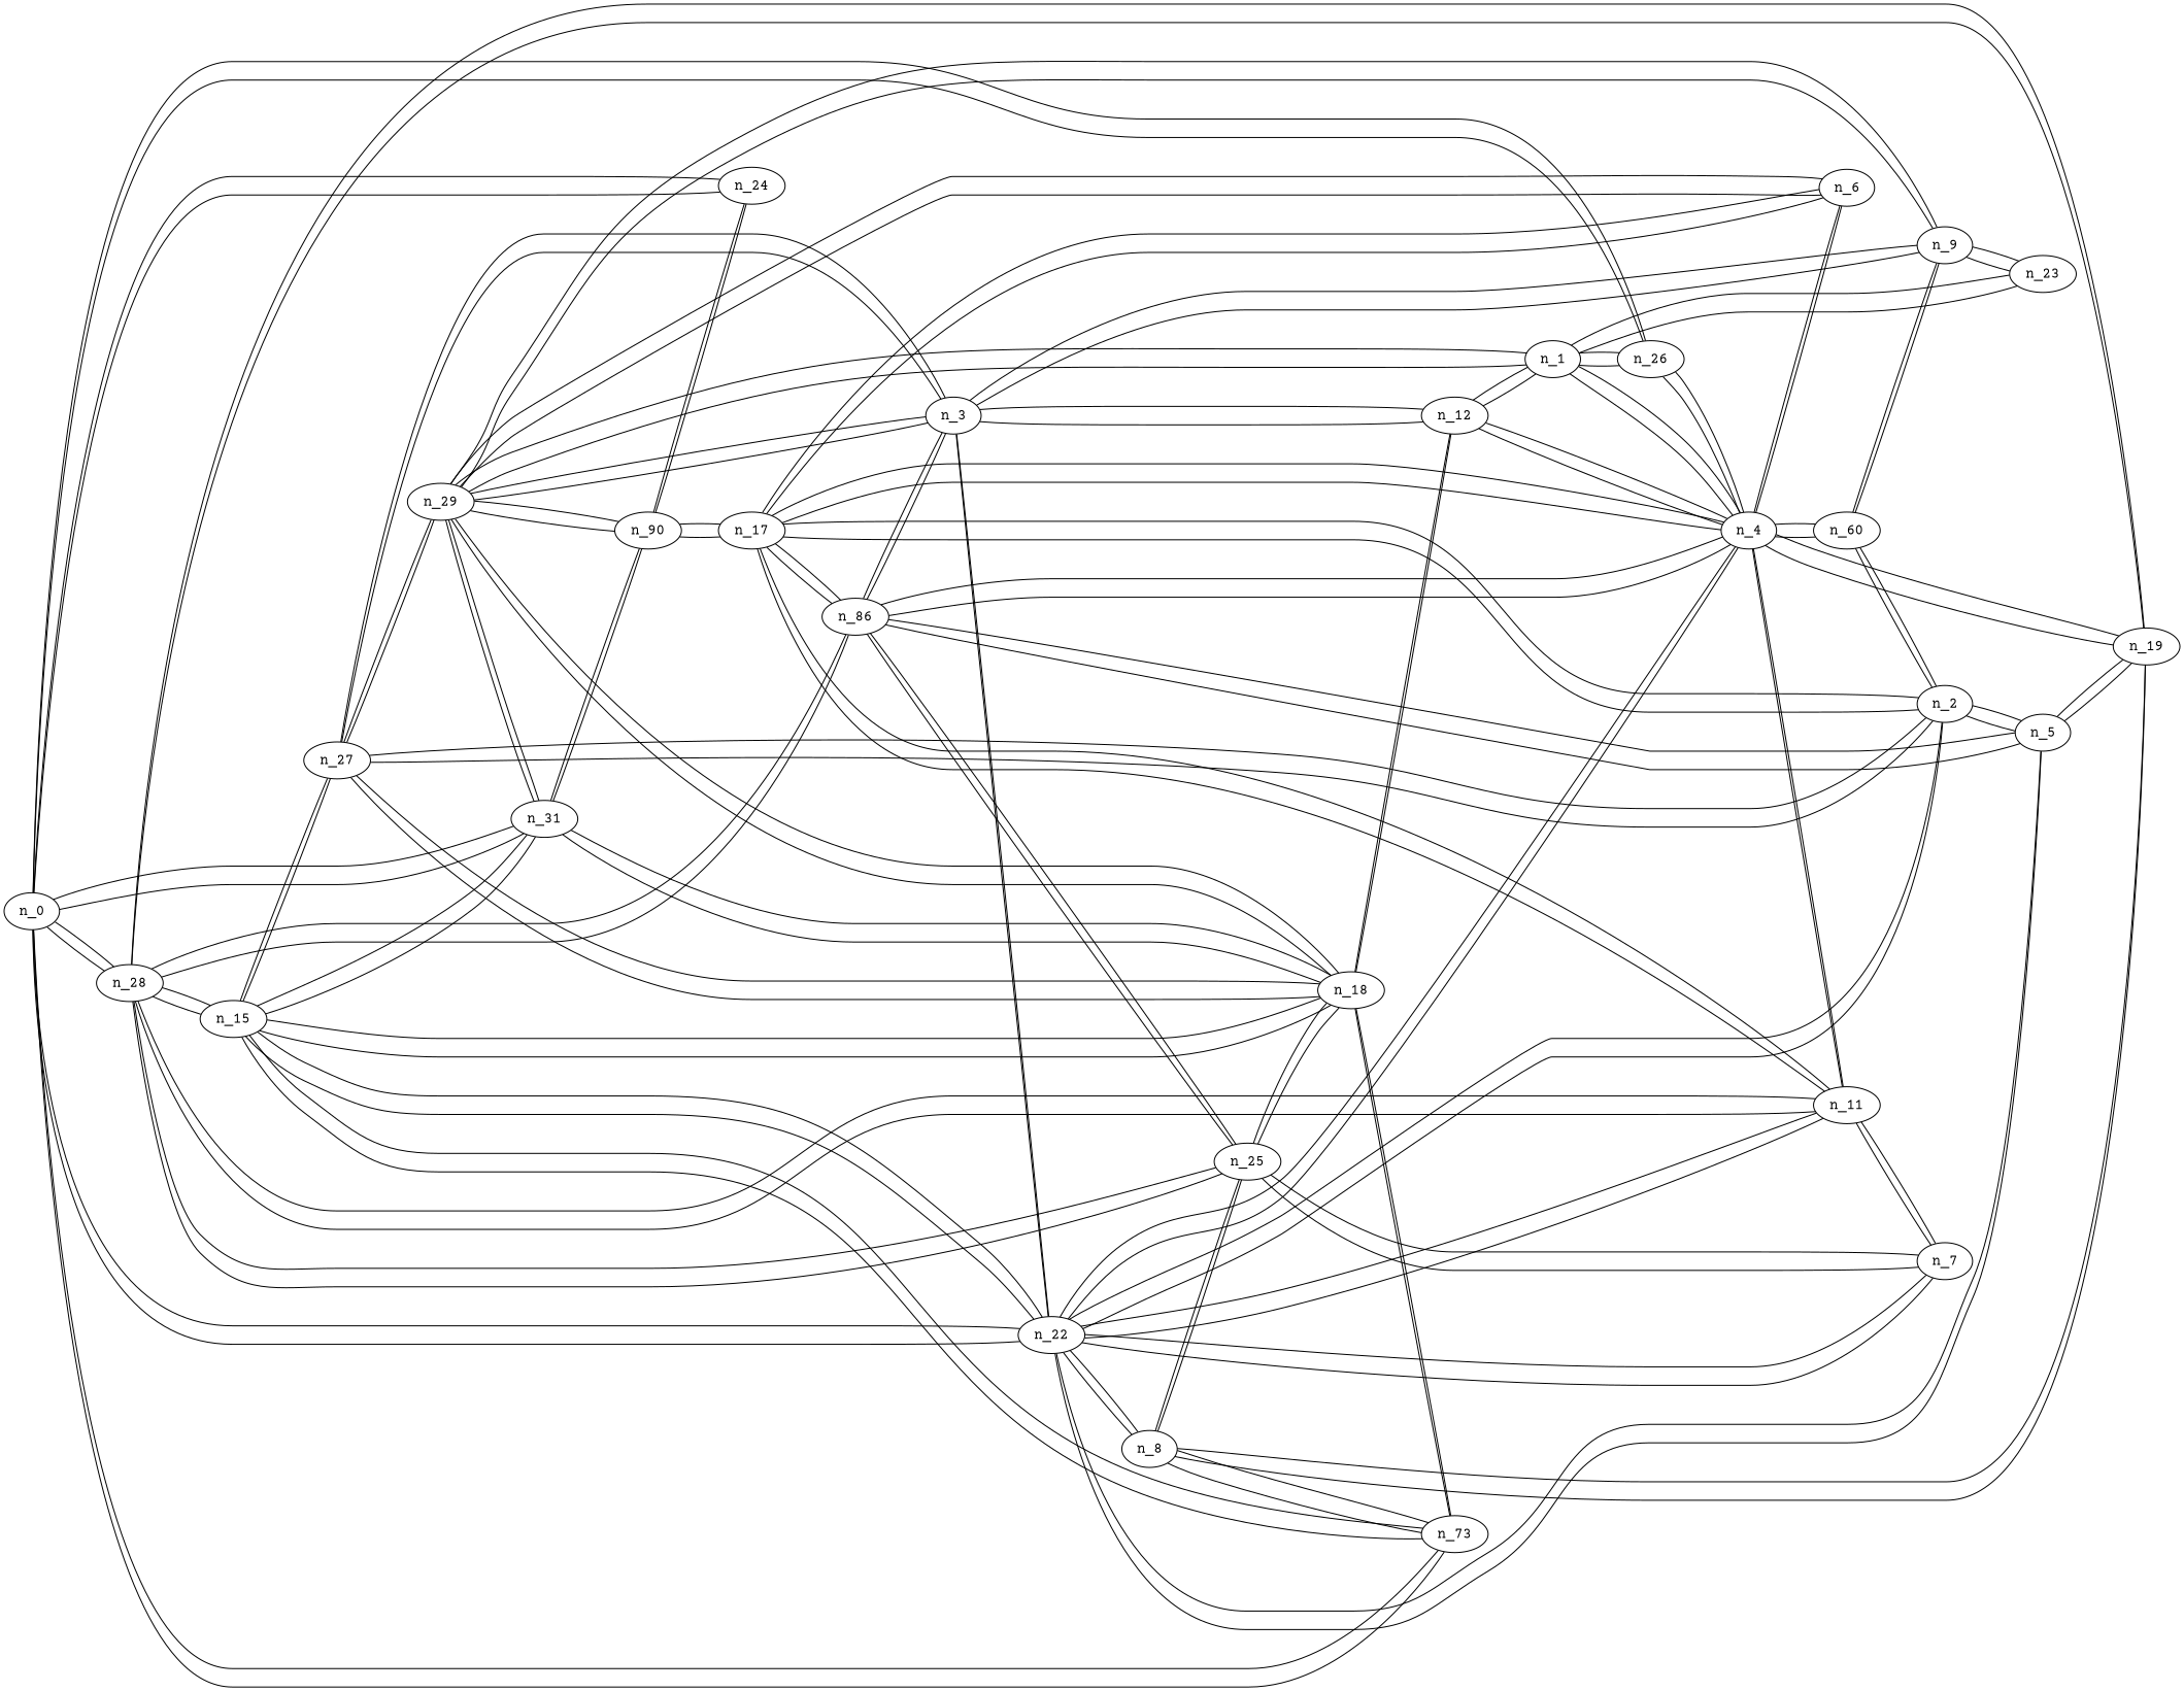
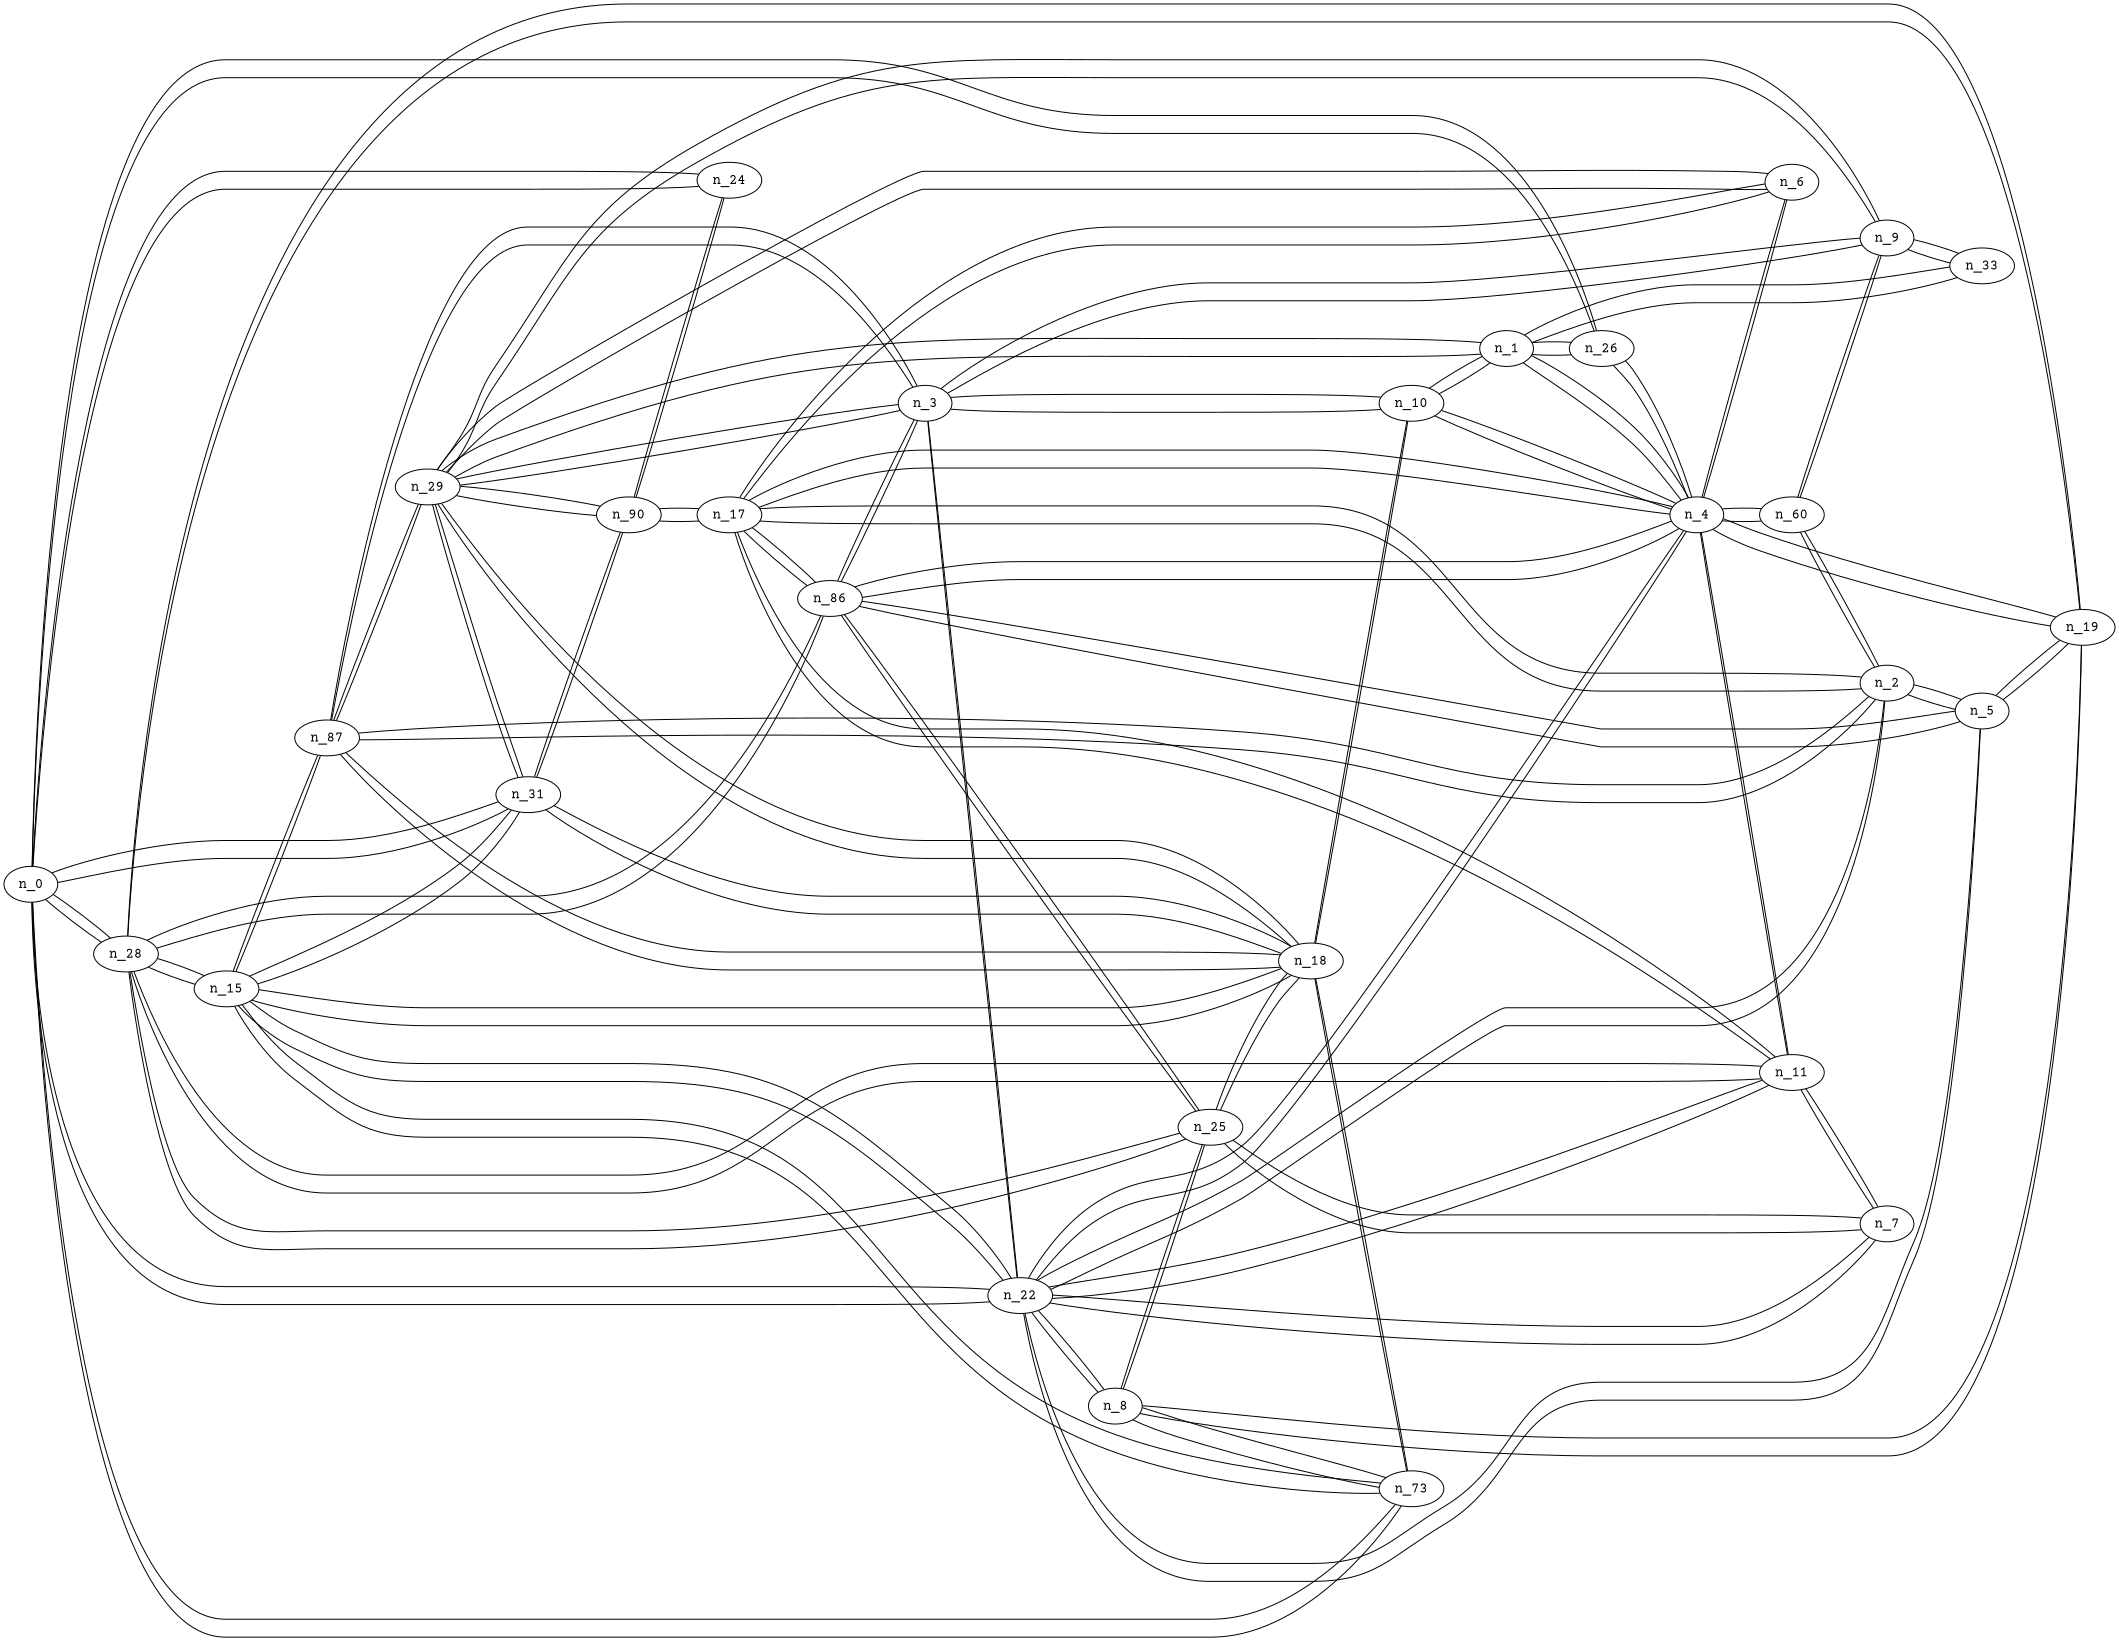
  graph {
    fontname="Courier Prime"
    rankdir=LR
    node [fontname="Courier Prime"]
    edge [fontname="Courier Prime"]
    n_0
    n_28
    n_26
    n_22
    n5 [label=n_73]
    n6 [label=n_31]
    n_24
    n8 [label=n_86]
    n_19
    n_11
    n_25
    n_15
    n_1
    n_4
    n_2
    n_5
    n_3
    n_7
    n_8
    n_18
    n_29
    n22 [label=n_90]
    n_17
-   n_27
-   n_12
-   n_23
+   n_27 [label=n_87]
+   n_12 [label=n_10]
+   n_23 [label=n_33]
    n27 [label=n_60]
    n_6
    n_9
    n_0 -- n_28
    n_0 -- n_26
    n_0 -- n_22
    n_0 -- n5
    n_0 -- n6
    n_0 -- n_24
    n_28 -- n_0
    n_28 -- n8
    n_28 -- n_19
    n_28 -- n_11
    n_28 -- n_25
    n_28 -- n_15
    n_26 -- n_0
    n_26 -- n_1
    n_26 -- n_4
    n_22 -- n_0
    n_22 -- n_11
    n_22 -- n_15
    n_22 -- n_4
    n_22 -- n_2
    n_22 -- n_5
    n_22 -- n_3
    n_22 -- n_7
    n_22 -- n_8
    n5 -- n_0
    n5 -- n_15
    n5 -- n_8
    n5 -- n_18
    n6 -- n_0
    n6 -- n_15
    n6 -- n_18
    n6 -- n_29
    n6 -- n22
    n_24 -- n_0
    n_24 -- n22
    n8 -- n_28
    n8 -- n_25
    n8 -- n_4
    n8 -- n_5
    n8 -- n_3
    n8 -- n_17
    n_19 -- n_28
    n_19 -- n_4
    n_19 -- n_5
    n_19 -- n_8
    n_11 -- n_28
    n_11 -- n_22
    n_11 -- n_4
    n_11 -- n_7
    n_11 -- n_17
    n_25 -- n_28
    n_25 -- n8
    n_25 -- n_7
    n_25 -- n_8
    n_25 -- n_18
    n_15 -- n_28
    n_15 -- n_22
    n_15 -- n5
    n_15 -- n6
    n_15 -- n_18
    n_15 -- n_27
    n_1 -- n_26
    n_1 -- n_4
    n_1 -- n_29
    n_1 -- n_12
    n_1 -- n_23
    n_4 -- n_26
    n_4 -- n_22
    n_4 -- n8
    n_4 -- n_19
    n_4 -- n_11
    n_4 -- n_1
    n_4 -- n_17
    n_4 -- n_12
    n_4 -- n27
    n_4 -- n_6
    n_2 -- n_22
    n_2 -- n_5
    n_2 -- n_17
    n_2 -- n_27
    n_2 -- n27
    n_5 -- n_22
    n_5 -- n8
    n_5 -- n_19
    n_5 -- n_2
    n_3 -- n_22
    n_3 -- n8
    n_3 -- n_29
    n_3 -- n_27
    n_3 -- n_12
    n_3 -- n_9
    n_7 -- n_22
    n_7 -- n_11
    n_7 -- n_25
    n_8 -- n_22
    n_8 -- n5
    n_8 -- n_19
    n_8 -- n_25
    n_18 -- n5
    n_18 -- n6
    n_18 -- n_25
    n_18 -- n_15
    n_18 -- n_29
    n_18 -- n_27
    n_18 -- n_12
    n_29 -- n6
    n_29 -- n_1
    n_29 -- n_3
    n_29 -- n_18
    n_29 -- n22
    n_29 -- n_27
    n_29 -- n_6
    n_29 -- n_9
    n22 -- n6
    n22 -- n_24
    n22 -- n_29
    n22 -- n_17
    n_17 -- n8
    n_17 -- n_11
    n_17 -- n_4
    n_17 -- n_2
    n_17 -- n22
    n_17 -- n_6
    n_27 -- n_15
    n_27 -- n_2
    n_27 -- n_3
    n_27 -- n_18
    n_27 -- n_29
    n_12 -- n_1
    n_12 -- n_4
    n_12 -- n_3
    n_12 -- n_18
    n_23 -- n_1
    n_23 -- n_9
    n27 -- n_4
    n27 -- n_2
    n27 -- n_9
    n_6 -- n_4
    n_6 -- n_29
    n_6 -- n_17
    n_9 -- n_3
    n_9 -- n_29
    n_9 -- n_23
    n_9 -- n27
  }
